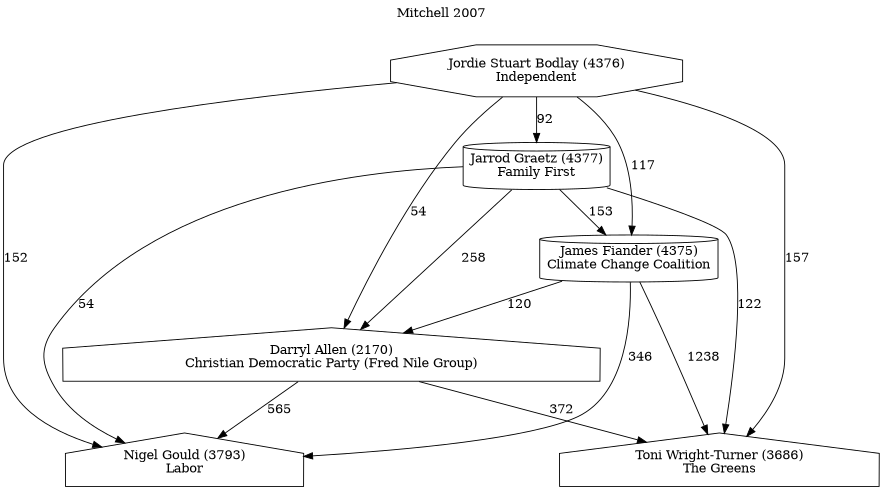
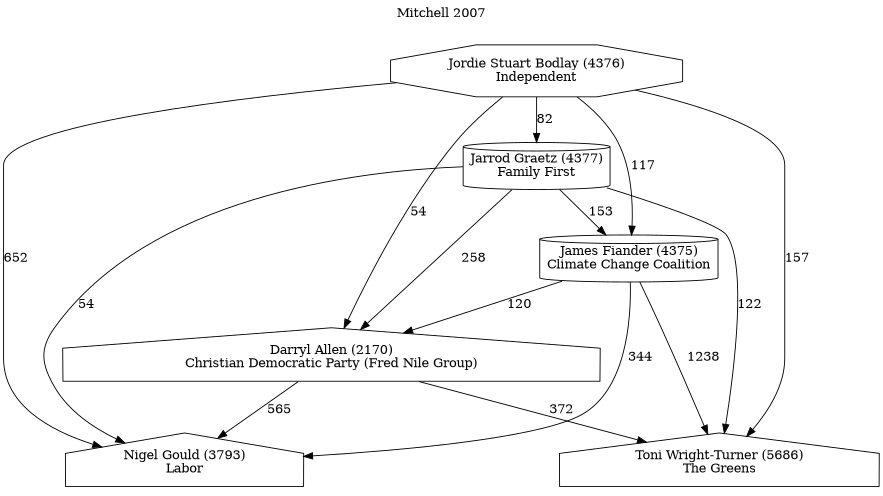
  digraph {
    label="Mitchell 2007"
    labelloc=t
    mclimit=10
    node [shape=house]
    n1 [label="Nigel Gould (3793)\nLabor"]
-   n2 [label="Toni Wright-Turner (3686)\nThe Greens"]
+   n2 [label="Toni Wright-Turner (5686)\nThe Greens"]
    n3 [label="Darryl Allen (2170)\nChristian Democratic Party (Fred Nile Group)"]
    n4 [label="James Fiander (4375)\nClimate Change Coalition" shape=cylinder]
    n5 [label="Jarrod Graetz (4377)\nFamily First" shape=cylinder]
    n6 [label="Jordie Stuart Bodlay (4376)\nIndependent" shape=octagon]
    n3 -> n1 [label=565]
    n3 -> n2 [label=372]
-   n4 -> n1 [label=346]
+   n4 -> n1 [label=344]
    n4 -> n2 [label=1238]
    n4 -> n3 [label=120]
    n5 -> n1 [label=54]
    n5 -> n2 [label=122]
    n5 -> n3 [label=258]
    n5 -> n4 [label=153]
-   n6 -> n1 [label=152]
+   n6 -> n1 [label=652]
    n6 -> n2 [label=157]
    n6 -> n3 [label=54]
    n6 -> n4 [label=117]
-   n6 -> n5 [label=92]
+   n6 -> n5 [label=82]
  }
